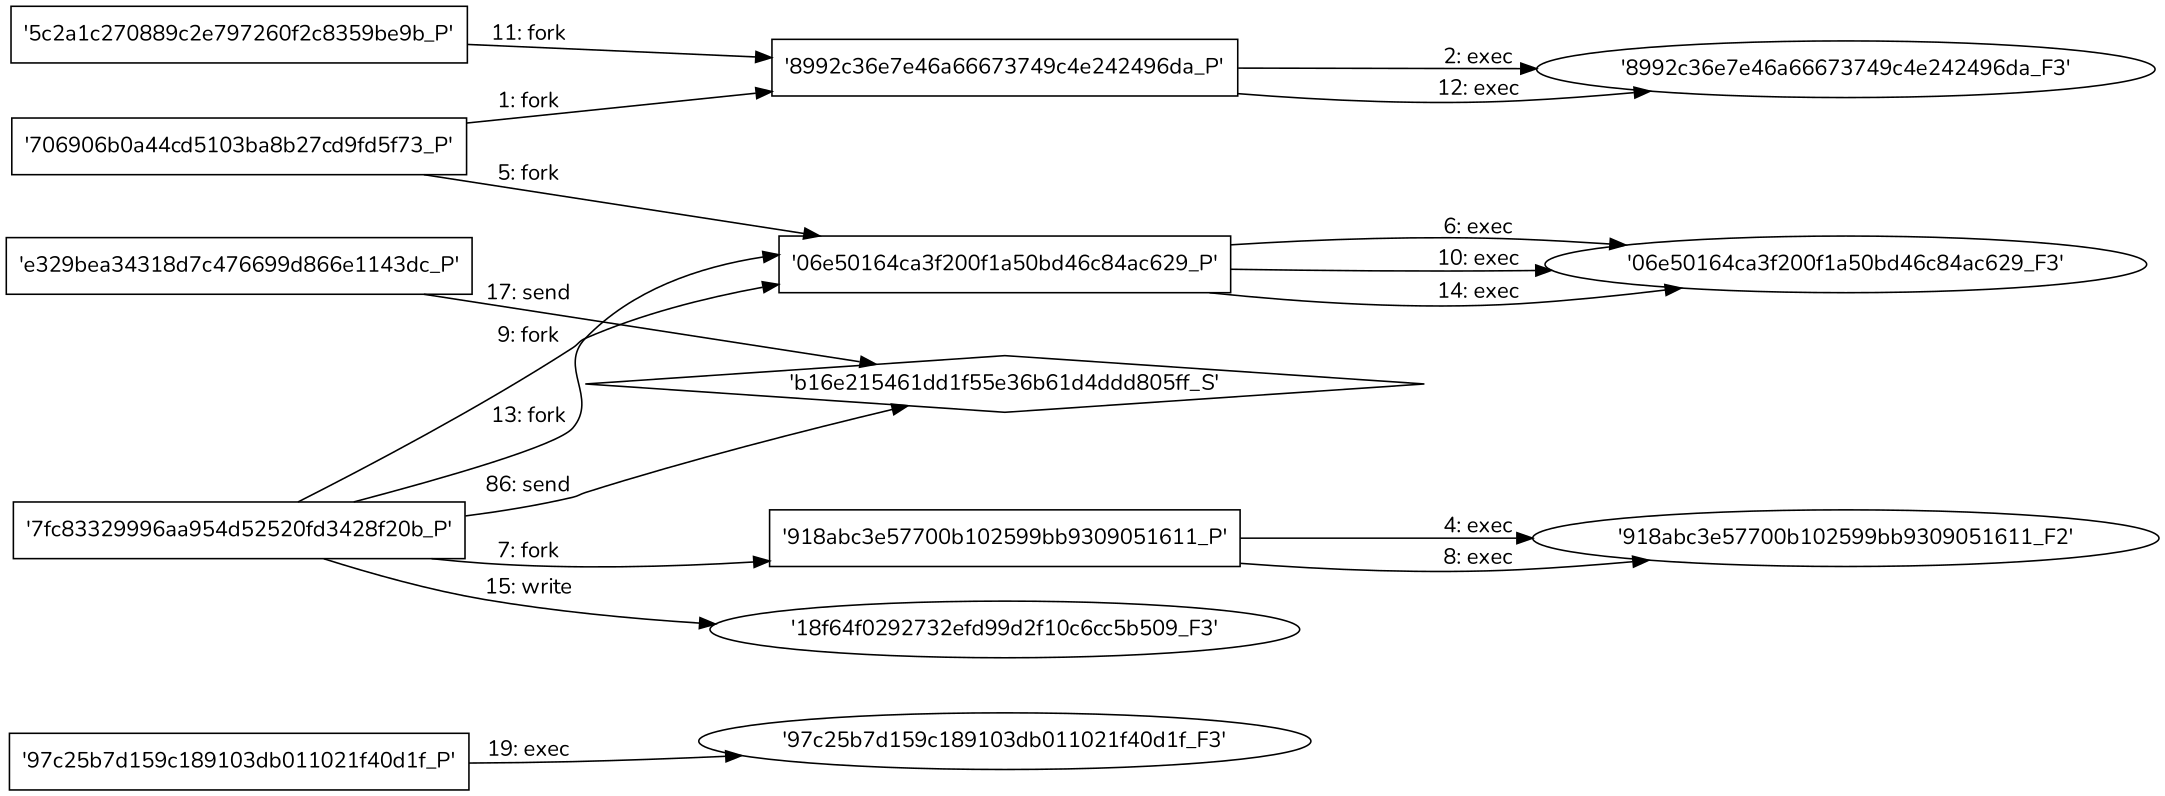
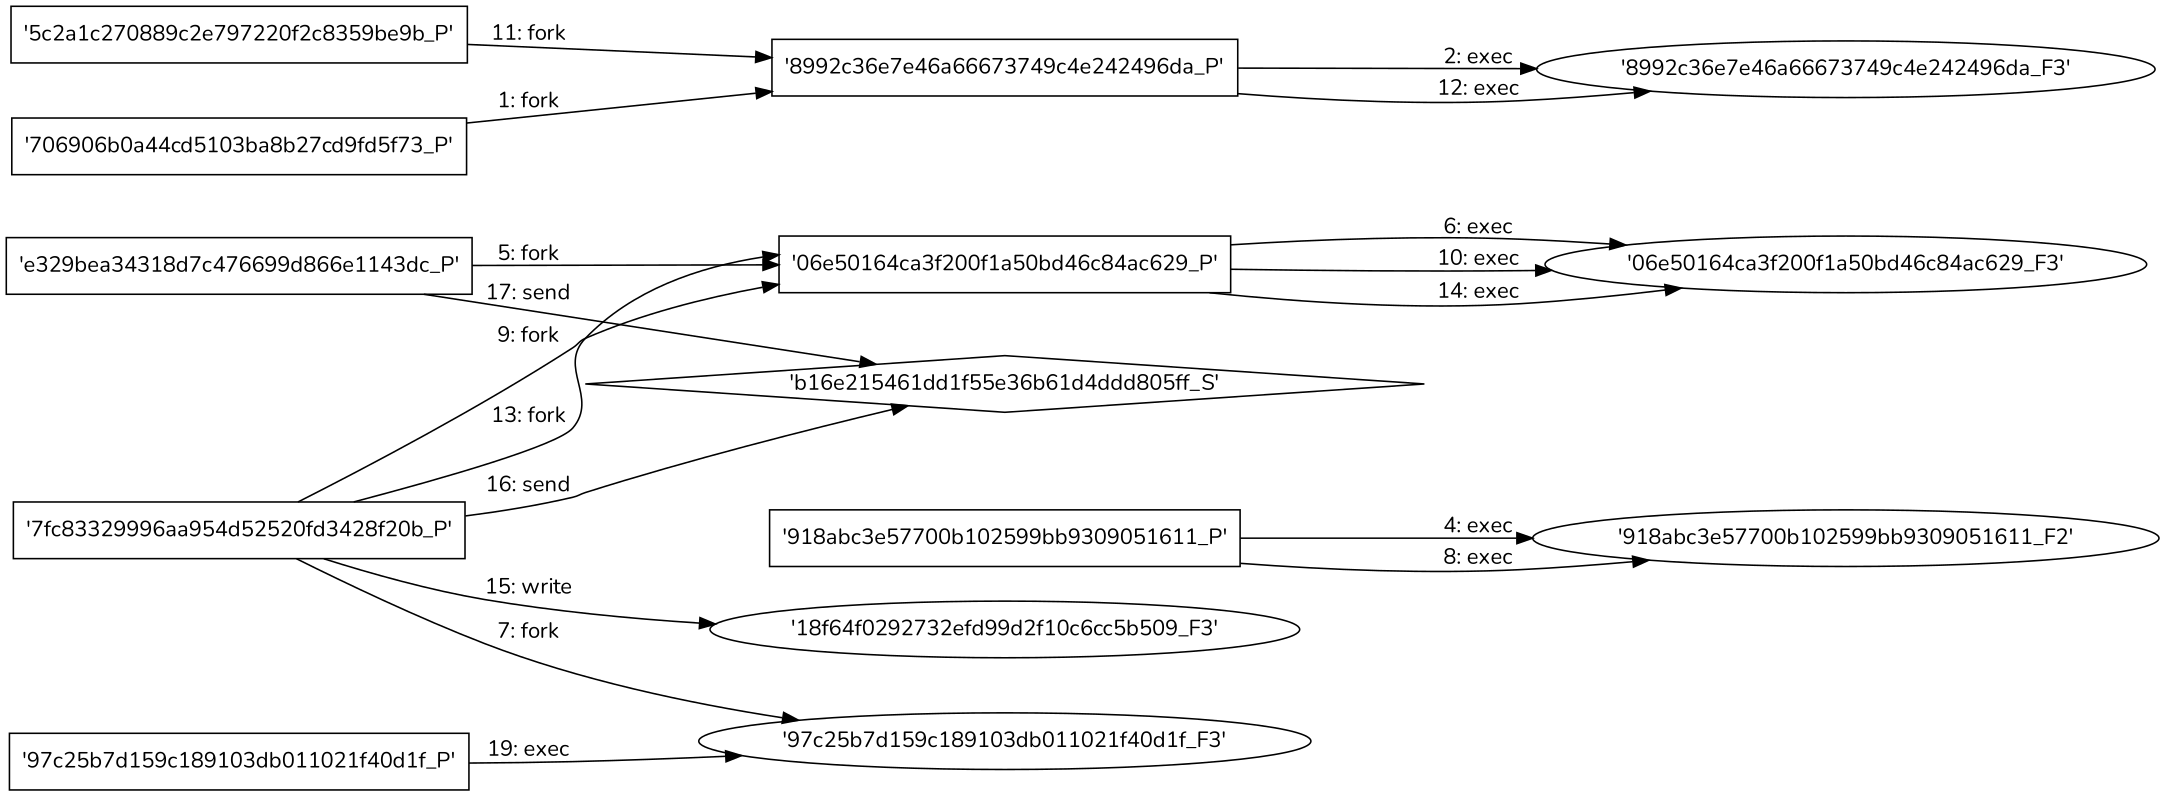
  digraph {
    engine=neato
    fixedsize=false
    fontname=Nunito
    fontsize=10
    nodesep=0.3
    rankdir=LR
    ranksep=0
    splines=true
    node [fontname=Nunito node_type=Process shape=box]
    edge [fontname=Nunito]
    "'706906b0a44cd5103ba8b27cd9fd5f73_P'"
    "'8992c36e7e46a66673749c4e242496da_P'"
    "'06e50164ca3f200f1a50bd46c84ac629_P'"
    "'8992c36e7e46a66673749c4e242496da_F3'" [node_type=File shape=ellipse]
    "'918abc3e57700b102599bb9309051611_F2'" [node_type=File shape=ellipse]
    "'918abc3e57700b102599bb9309051611_P'"
    "'06e50164ca3f200f1a50bd46c84ac629_F3'" [node_type=File shape=ellipse]
    n8 [label="'7fc83329996aa954d52520fd3428f20b_P'"]
    "'18f64f0292732efd99d2f10c6cc5b509_F3'" [node_type=file shape=ellipse]
    "'b16e215461dd1f55e36b61d4ddd805ff_S'" [node_type=Socket shape=diamond]
-   "'5c2a1c270889c2e797260f2c8359be9b_P'"
+   "'5c2a1c270889c2e797260f2c8359be9b_P'" [label="'5c2a1c270889c2e797220f2c8359be9b_P'"]
    "'e329bea34318d7c476699d866e1143dc_P'"
    "'97c25b7d159c189103db011021f40d1f_F3'" [node_type=File shape=ellipse]
    "'97c25b7d159c189103db011021f40d1f_P'"
    "'706906b0a44cd5103ba8b27cd9fd5f73_P'" -> "'8992c36e7e46a66673749c4e242496da_P'" [label="1: fork"]
-   "'706906b0a44cd5103ba8b27cd9fd5f73_P'" -> "'06e50164ca3f200f1a50bd46c84ac629_P'" [label="5: fork"]
+   "'e329bea34318d7c476699d866e1143dc_P'" -> "'06e50164ca3f200f1a50bd46c84ac629_P'" [label="5: fork"]
    "'8992c36e7e46a66673749c4e242496da_P'" -> "'8992c36e7e46a66673749c4e242496da_F3'" [label="2: exec"]
    "'8992c36e7e46a66673749c4e242496da_P'" -> "'8992c36e7e46a66673749c4e242496da_F3'" [label="12: exec"]
    "'06e50164ca3f200f1a50bd46c84ac629_P'" -> "'06e50164ca3f200f1a50bd46c84ac629_F3'" [label="6: exec"]
    "'06e50164ca3f200f1a50bd46c84ac629_P'" -> "'06e50164ca3f200f1a50bd46c84ac629_F3'" [label="10: exec"]
    "'06e50164ca3f200f1a50bd46c84ac629_P'" -> "'06e50164ca3f200f1a50bd46c84ac629_F3'" [label="14: exec"]
    "'918abc3e57700b102599bb9309051611_P'" -> "'918abc3e57700b102599bb9309051611_F2'" [label="4: exec"]
    "'918abc3e57700b102599bb9309051611_P'" -> "'918abc3e57700b102599bb9309051611_F2'" [label="8: exec"]
    n8 -> "'06e50164ca3f200f1a50bd46c84ac629_P'" [label="9: fork"]
    n8 -> "'06e50164ca3f200f1a50bd46c84ac629_P'" [label="13: fork"]
-   n8 -> "'918abc3e57700b102599bb9309051611_P'" [label="7: fork"]
+   n8 -> "'97c25b7d159c189103db011021f40d1f_F3'" [label="7: fork"]
    n8 -> "'18f64f0292732efd99d2f10c6cc5b509_F3'" [label="15: write"]
-   n8 -> "'b16e215461dd1f55e36b61d4ddd805ff_S'" [label="86: send"]
+   n8 -> "'b16e215461dd1f55e36b61d4ddd805ff_S'" [label="16: send"]
    "'5c2a1c270889c2e797260f2c8359be9b_P'" -> "'8992c36e7e46a66673749c4e242496da_P'" [label="11: fork"]
    "'e329bea34318d7c476699d866e1143dc_P'" -> "'b16e215461dd1f55e36b61d4ddd805ff_S'" [label="17: send"]
    "'97c25b7d159c189103db011021f40d1f_P'" -> "'97c25b7d159c189103db011021f40d1f_F3'" [label="19: exec"]
  }
